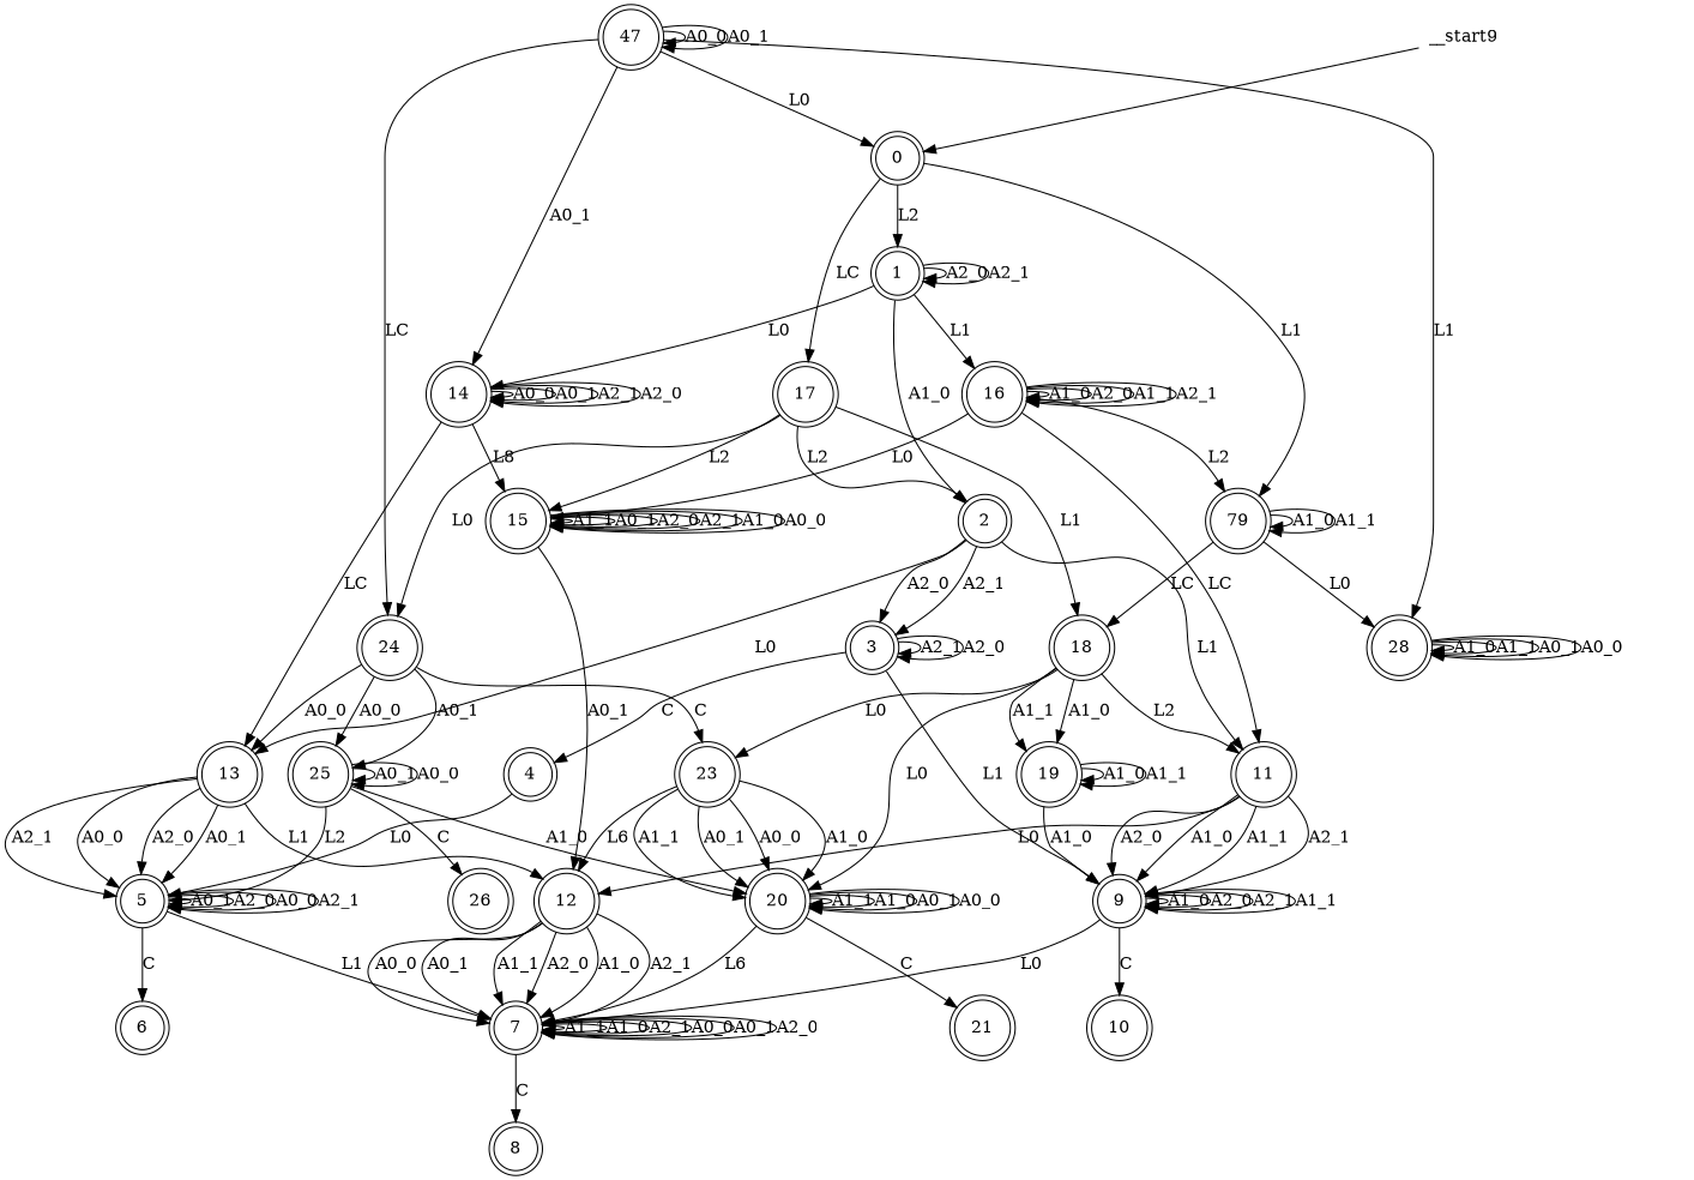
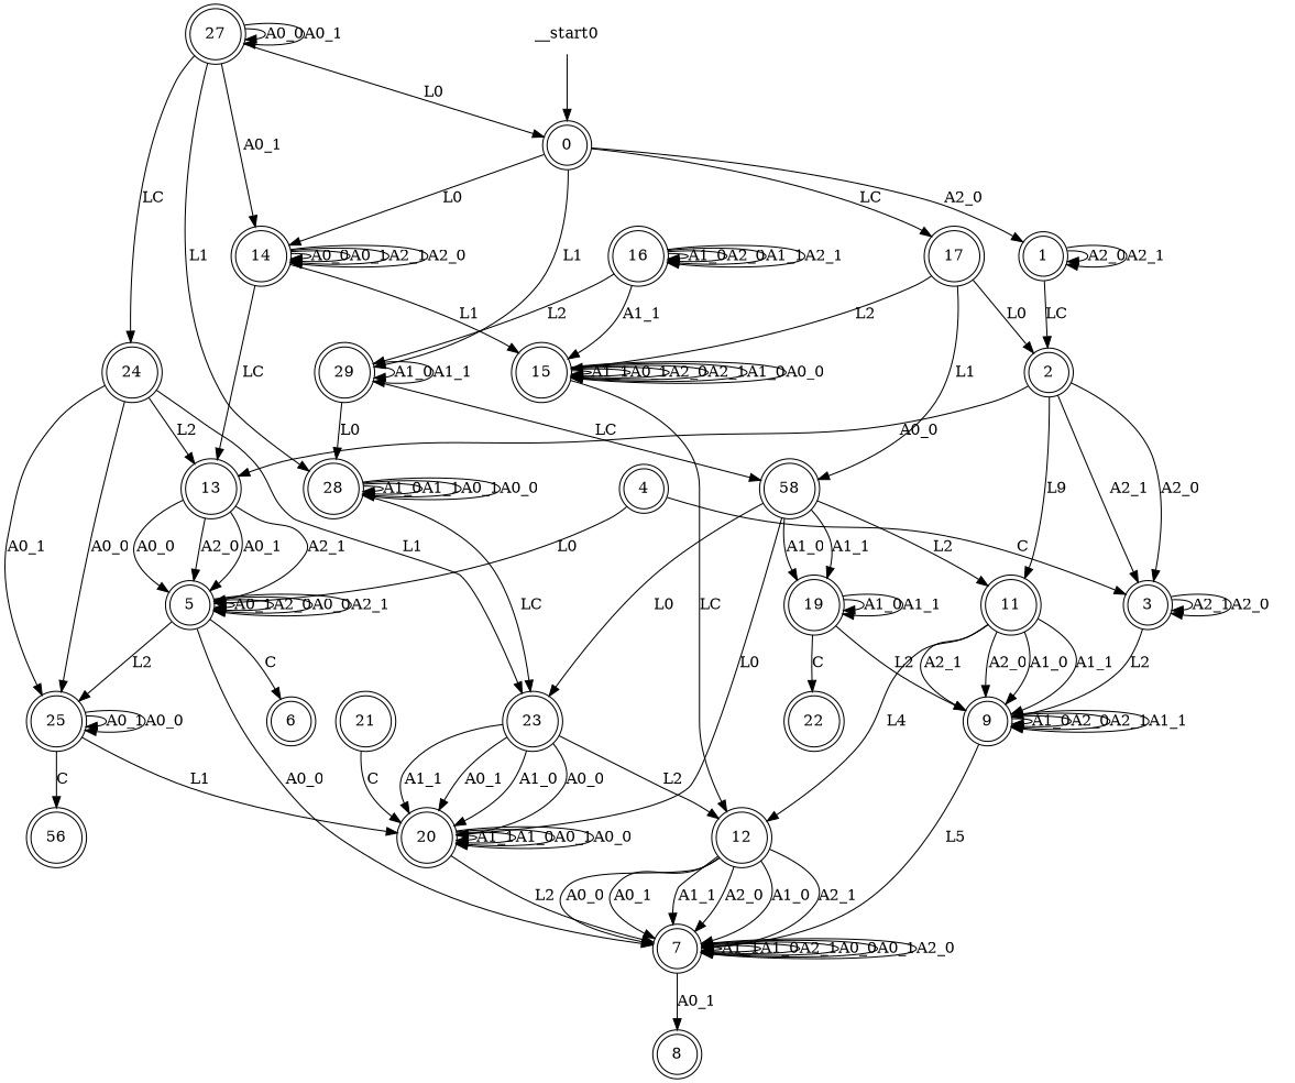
  digraph {
    node [shape=doublecircle]
    n1 [label=0]
    n2 [label=1]
    n3 [label=17]
-   n4 [label=79]
+   n4 [label=29]
    n5 [label=2]
    n6 [label=14]
    n7 [label=16]
    n8 [label=15]
-   n9 [label=18]
+   n9 [label=58]
    n10 [label=24]
-   n11 [label=47]
+   n11 [label=27]
    n12 [label=28]
    n13 [label=3]
    n14 [label=11]
    n15 [label=13]
    n16 [label=4]
    n17 [label=9]
    n18 [label=12]
    n19 [label=5]
    n20 [label=6]
    n21 [label=7]
-   n22 [label=10]
    n23 [label=8]
    n24 [label=19]
    n25 [label=23]
    n26 [label=20]
    n27 [label=25]
+   n28 [label=22]
    n29 [label=21]
-   n30 [label=26]
-   __start0 [shape=none label=__start9]
-   n1 -> n2 [label=L2]
+   n30 [label=56]
+   __start0 [shape=none]
+   n1 -> n2 [label=A2_0]
    n1 -> n3 [label=LC]
    n1 -> n4 [label=L1]
    n2 -> n2 [label=A2_0]
    n2 -> n2 [label=A2_1]
-   n2 -> n5 [label=A1_0]
-   n2 -> n6 [label=L0]
-   n2 -> n7 [label=L1]
-   n3 -> n5 [label=L2]
+   n2 -> n5 [label=LC]
+   n1 -> n6 [label=L0]
+   n3 -> n5 [label=L0]
    n3 -> n8 [label=L2]
    n3 -> n9 [label=L1]
-   n3 -> n10 [label=L0]
    n4 -> n4 [label=A1_0]
    n4 -> n4 [label=A1_1]
    n4 -> n9 [label=LC]
    n4 -> n12 [label=L0]
    n5 -> n13 [label=A2_0]
    n5 -> n13 [label=A2_1]
-   n5 -> n14 [label=L1]
-   n5 -> n15 [label=L0]
+   n5 -> n14 [label=L9]
+   n5 -> n15 [label=A0_0]
    n6 -> n6 [label=A0_0]
    n6 -> n6 [label=A0_1]
    n6 -> n6 [label=A2_1]
    n6 -> n6 [label=A2_0]
-   n6 -> n8 [label=L8]
+   n6 -> n8 [label=L1]
    n6 -> n15 [label=LC]
    n7 -> n4 [label=L2]
    n7 -> n7 [label=A1_0]
    n7 -> n7 [label=A2_0]
    n7 -> n7 [label=A1_1]
    n7 -> n7 [label=A2_1]
-   n7 -> n8 [label=L0]
-   n7 -> n14 [label=LC]
+   n7 -> n8 [label=A1_1]
    n8 -> n8 [label=A1_1]
    n8 -> n8 [label=A0_1]
    n8 -> n8 [label=A2_0]
    n8 -> n8 [label=A2_1]
    n8 -> n8 [label=A1_0]
    n8 -> n8 [label=A0_0]
-   n8 -> n18 [label=A0_1]
+   n8 -> n18 [label=LC]
    n9 -> n14 [label=L2]
    n9 -> n24 [label=A1_1]
    n9 -> n24 [label=A1_0]
    n9 -> n25 [label=L0]
    n9 -> n26 [label=L0]
-   n10 -> n15 [label=A0_0]
-   n10 -> n25 [label=C]
+   n10 -> n15 [label=L2]
+   n10 -> n25 [label=L1]
    n10 -> n27 [label=A0_1]
    n10 -> n27 [label=A0_0]
    n11 -> n1 [label=L0]
    n11 -> n6 [label=A0_1]
    n11 -> n10 [label=LC]
    n11 -> n11 [label=A0_0]
    n11 -> n11 [label=A0_1]
    n11 -> n12 [label=L1]
    n12 -> n12 [label=A1_0]
    n12 -> n12 [label=A1_1]
    n12 -> n12 [label=A0_1]
    n12 -> n12 [label=A0_0]
+   n12 -> n25 [label=LC]
    n13 -> n13 [label=A2_1]
    n13 -> n13 [label=A2_0]
-   n13 -> n16 [label=C]
-   n13 -> n17 [label=L1]
+   n16 -> n13 [label=C]
+   n13 -> n17 [label=L2]
    n14 -> n17 [label=A2_1]
    n14 -> n17 [label=A2_0]
    n14 -> n17 [label=A1_0]
    n14 -> n17 [label=A1_1]
-   n14 -> n18 [label=L0]
-   n15 -> n18 [label=L1]
+   n14 -> n18 [label=L4]
    n15 -> n19 [label=A2_1]
    n15 -> n19 [label=A0_0]
    n15 -> n19 [label=A2_0]
    n15 -> n19 [label=A0_1]
    n16 -> n19 [label=L0]
    n17 -> n17 [label=A1_0]
    n17 -> n17 [label=A2_0]
    n17 -> n17 [label=A2_1]
    n17 -> n17 [label=A1_1]
-   n17 -> n21 [label=L0]
-   n17 -> n22 [label=C]
+   n17 -> n21 [label=L5]
    n18 -> n21 [label=A0_1]
    n18 -> n21 [label=A1_1]
    n18 -> n21 [label=A2_0]
    n18 -> n21 [label=A1_0]
    n18 -> n21 [label=A2_1]
    n18 -> n21 [label=A0_0]
    n19 -> n19 [label=A0_1]
    n19 -> n19 [label=A2_0]
    n19 -> n19 [label=A0_0]
    n19 -> n19 [label=A2_1]
    n19 -> n20 [label=C]
-   n19 -> n21 [label=L1]
+   n19 -> n21 [label=A0_0]
    n21 -> n21 [label=A1_1]
    n21 -> n21 [label=A1_0]
    n21 -> n21 [label=A2_1]
    n21 -> n21 [label=A0_0]
    n21 -> n21 [label=A0_1]
    n21 -> n21 [label=A2_0]
-   n21 -> n23 [label=C]
-   n24 -> n17 [label=A1_0]
+   n21 -> n23 [label=A0_1]
+   n24 -> n17 [label=L2]
    n24 -> n24 [label=A1_0]
    n24 -> n24 [label=A1_1]
-   n25 -> n18 [label=L6]
+   n24 -> n28 [label=C]
+   n25 -> n18 [label=L2]
    n25 -> n26 [label=A1_0]
    n25 -> n26 [label=A0_0]
    n25 -> n26 [label=A1_1]
    n25 -> n26 [label=A0_1]
-   n26 -> n21 [label=L6]
+   n26 -> n21 [label=L2]
    n26 -> n26 [label=A1_1]
    n26 -> n26 [label=A1_0]
    n26 -> n26 [label=A0_1]
    n26 -> n26 [label=A0_0]
-   n26 -> n29 [label=C]
-   n27 -> n19 [label=L2]
-   n27 -> n26 [label=A1_0]
+   n29 -> n26 [label=C]
+   n19 -> n27 [label=L2]
+   n27 -> n26 [label=L1]
    n27 -> n27 [label=A0_1]
    n27 -> n27 [label=A0_0]
    n27 -> n30 [label=C]
    __start0 -> n1
  }
